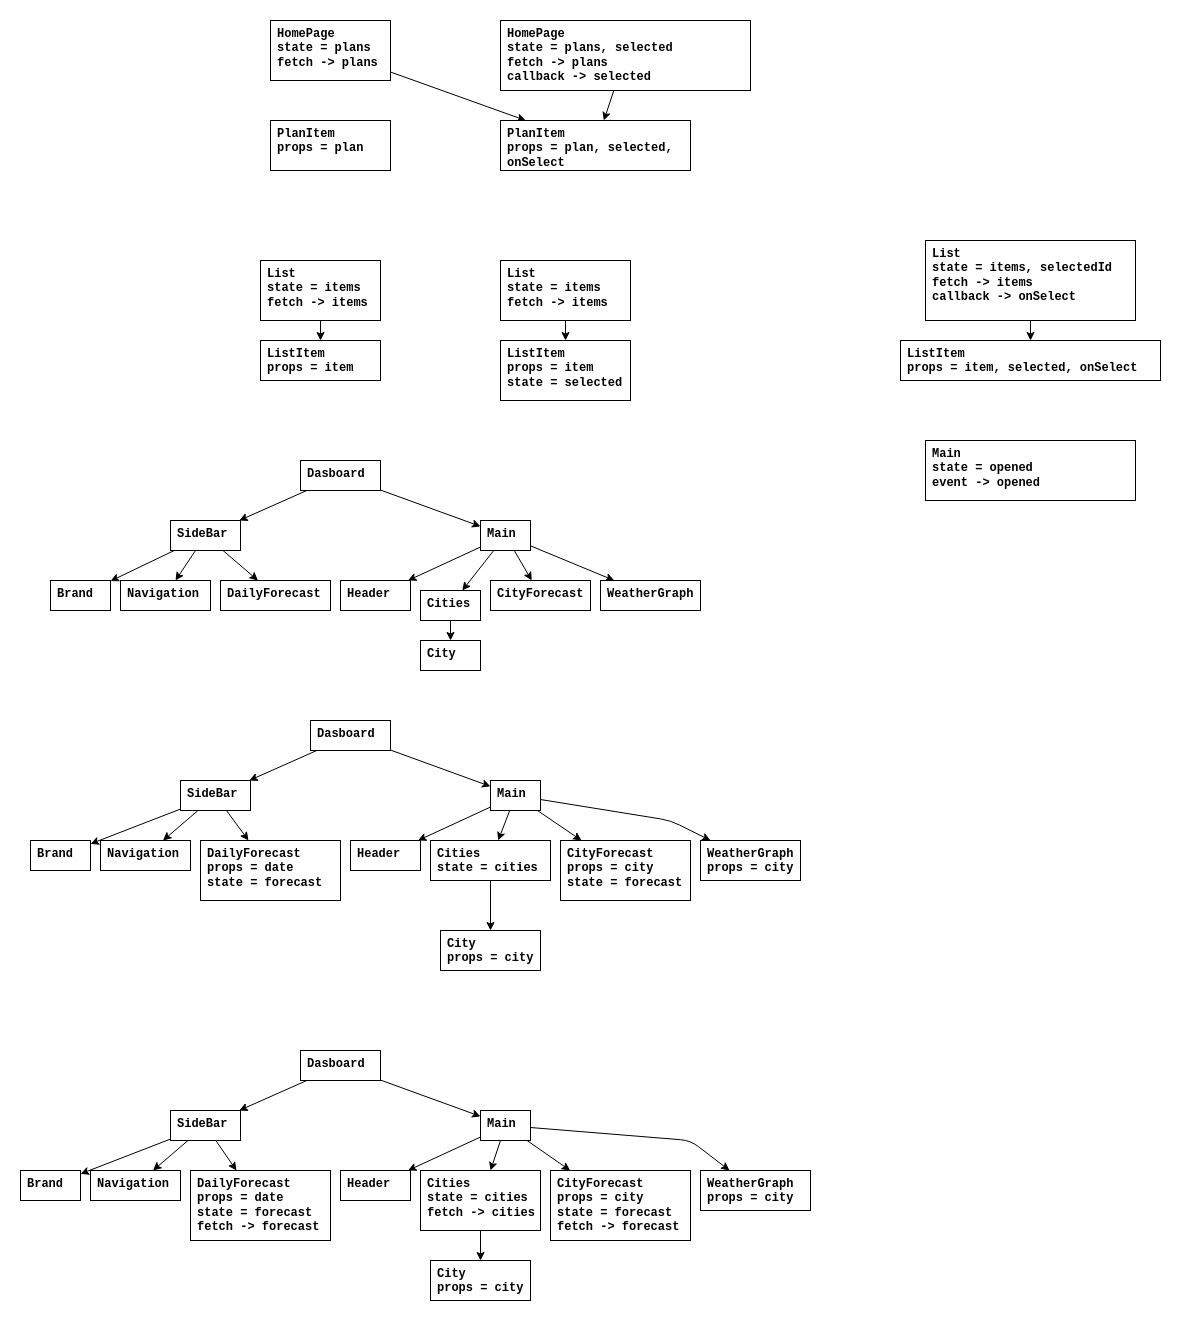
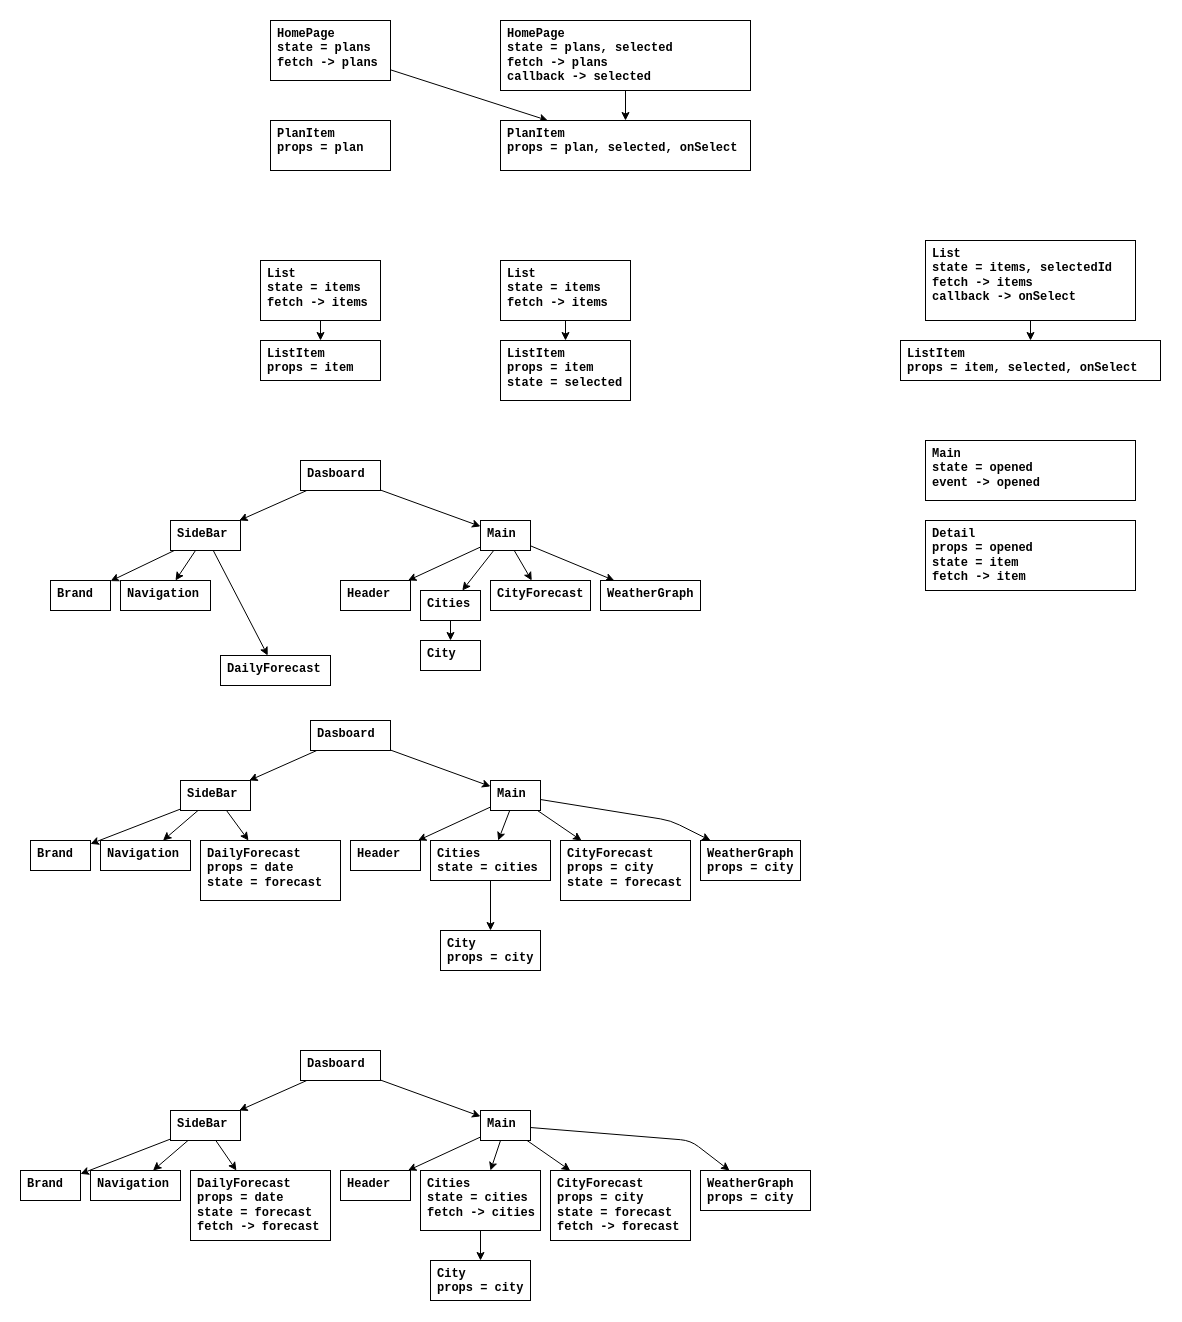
  <mxCell id="0" />
  <mxCell id="1" parent="0" />
  <mxCell id="2" style="edgeStyle=none;html=1;fontFamily=Courier New;rounded=0;" parent="1" source="3" target="7" edge="1"><mxGeometry relative="1" as="geometry" /></mxCell>
  <mxCell id="3" value="&lt;b&gt;HomePage&lt;br&gt;state = plans&lt;br&gt;fetch -&amp;gt; plans&lt;br&gt;&lt;/b&gt;" style="rounded=0;whiteSpace=wrap;html=1;fontFamily=Courier New;align=left;verticalAlign=top;spacingLeft=5;" parent="1" vertex="1"><mxGeometry x="270" y="20" width="120" height="60" as="geometry" /></mxCell>
  <mxCell id="4" value="&lt;b&gt;PlanItem&lt;br&gt;props = plan&lt;br&gt;&lt;/b&gt;" style="rounded=0;whiteSpace=wrap;html=1;fontFamily=Courier New;align=left;verticalAlign=top;spacingLeft=5;" parent="1" vertex="1"><mxGeometry x="270" y="120" width="120" height="50" as="geometry" /></mxCell>
  <mxCell id="5" style="edgeStyle=none;html=1;fontFamily=Courier New;rounded=0;" parent="1" source="6" target="7" edge="1"><mxGeometry relative="1" as="geometry" /></mxCell>
  <mxCell id="6" value="&lt;b&gt;HomePage&lt;br&gt;state = plans, selected&lt;br&gt;fetch -&amp;gt; plans&lt;br&gt;callback -&amp;gt; selected&lt;br&gt;&lt;/b&gt;" style="rounded=0;whiteSpace=wrap;html=1;fontFamily=Courier New;align=left;verticalAlign=top;spacingLeft=5;" parent="1" vertex="1"><mxGeometry x="500" y="20" width="250" height="70" as="geometry" /></mxCell>
- <mxCell id="7" value="&lt;b&gt;PlanItem&lt;br&gt;props = plan, selected, onSelect&lt;br&gt;&lt;br&gt;&lt;/b&gt;" style="rounded=0;whiteSpace=wrap;html=1;fontFamily=Courier New;align=left;verticalAlign=top;spacingLeft=5;" parent="1" vertex="1"><mxGeometry x="500" y="120" width="190" height="50" as="geometry" /></mxCell>
+ <mxCell id="7" value="&lt;b&gt;PlanItem&lt;br&gt;props = plan, selected, onSelect&lt;br&gt;&lt;br&gt;&lt;/b&gt;" style="rounded=0;whiteSpace=wrap;html=1;fontFamily=Courier New;align=left;verticalAlign=top;spacingLeft=5;" parent="1" vertex="1"><mxGeometry x="500" y="120" width="250" height="50" as="geometry" /></mxCell>
  <mxCell id="8" style="edgeStyle=none;html=1;" parent="1" source="9" target="10" edge="1"><mxGeometry relative="1" as="geometry" /></mxCell>
  <mxCell id="9" value="&lt;b&gt;List&lt;br&gt;state = items&lt;br&gt;fetch -&amp;gt; items&lt;br&gt;&lt;/b&gt;" style="rounded=0;whiteSpace=wrap;html=1;fontFamily=Courier New;align=left;verticalAlign=top;spacingLeft=5;" parent="1" vertex="1"><mxGeometry x="260" y="260" width="120" height="60" as="geometry" /></mxCell>
  <mxCell id="10" value="&lt;b&gt;ListItem&lt;br&gt;props = item&lt;br&gt;&lt;/b&gt;" style="rounded=0;whiteSpace=wrap;html=1;fontFamily=Courier New;align=left;verticalAlign=top;spacingLeft=5;" parent="1" vertex="1"><mxGeometry x="260" y="340" width="120" height="40" as="geometry" /></mxCell>
  <mxCell id="11" style="edgeStyle=none;html=1;" parent="1" source="12" target="13" edge="1"><mxGeometry relative="1" as="geometry" /></mxCell>
  <mxCell id="12" value="&lt;b&gt;List&lt;br&gt;state = items&lt;br&gt;fetch -&amp;gt; items&lt;br&gt;&lt;/b&gt;" style="rounded=0;whiteSpace=wrap;html=1;fontFamily=Courier New;align=left;verticalAlign=top;spacingLeft=5;" parent="1" vertex="1"><mxGeometry x="500" y="260" width="130" height="60" as="geometry" /></mxCell>
  <mxCell id="13" value="&lt;b&gt;ListItem&lt;br&gt;props = item&lt;br&gt;state = selected&lt;br&gt;&lt;/b&gt;" style="rounded=0;whiteSpace=wrap;html=1;fontFamily=Courier New;align=left;verticalAlign=top;spacingLeft=5;" parent="1" vertex="1"><mxGeometry x="500" y="340" width="130" height="60" as="geometry" /></mxCell>
  <mxCell id="14" style="edgeStyle=none;html=1;" parent="1" source="17" target="18" edge="1"><mxGeometry relative="1" as="geometry" /></mxCell>
  <mxCell id="15" style="edgeStyle=none;html=1;" parent="1" source="17" target="19" edge="1"><mxGeometry relative="1" as="geometry" /></mxCell>
  <mxCell id="16" style="edgeStyle=none;html=1;" parent="1" source="17" target="20" edge="1"><mxGeometry relative="1" as="geometry" /></mxCell>
  <mxCell id="17" value="&lt;b&gt;SideBar&lt;br&gt;&lt;/b&gt;" style="rounded=0;whiteSpace=wrap;html=1;fontFamily=Courier New;align=left;verticalAlign=top;spacingLeft=5;" parent="1" vertex="1"><mxGeometry x="170" y="520" width="70" height="30" as="geometry" /></mxCell>
  <mxCell id="18" value="&lt;b&gt;Brand&lt;br&gt;&lt;/b&gt;" style="rounded=0;whiteSpace=wrap;html=1;fontFamily=Courier New;align=left;verticalAlign=top;spacingLeft=5;" parent="1" vertex="1"><mxGeometry x="50" y="580" width="60" height="30" as="geometry" /></mxCell>
  <mxCell id="19" value="&lt;b&gt;Navigation&lt;br&gt;&lt;/b&gt;" style="rounded=0;whiteSpace=wrap;html=1;fontFamily=Courier New;align=left;verticalAlign=top;spacingLeft=5;" parent="1" vertex="1"><mxGeometry x="120" y="580" width="90" height="30" as="geometry" /></mxCell>
- <mxCell id="20" value="&lt;b&gt;DailyForecast&lt;br&gt;&lt;/b&gt;" style="rounded=0;whiteSpace=wrap;html=1;fontFamily=Courier New;align=left;verticalAlign=top;spacingLeft=5;" parent="1" vertex="1"><mxGeometry x="220" y="580" width="110" height="30" as="geometry" /></mxCell>
+ <mxCell id="20" value="&lt;b&gt;DailyForecast&lt;br&gt;&lt;/b&gt;" style="rounded=0;whiteSpace=wrap;html=1;fontFamily=Courier New;align=left;verticalAlign=top;spacingLeft=5;" parent="1" vertex="1"><mxGeometry x="220" y="655" width="110" height="30" as="geometry" /></mxCell>
  <mxCell id="21" style="edgeStyle=none;html=1;" parent="1" source="23" target="17" edge="1"><mxGeometry relative="1" as="geometry" /></mxCell>
  <mxCell id="22" style="edgeStyle=none;html=1;" parent="1" source="23" target="28" edge="1"><mxGeometry relative="1" as="geometry" /></mxCell>
  <mxCell id="23" value="&lt;b&gt;Dasboard&lt;br&gt;&lt;/b&gt;" style="rounded=0;whiteSpace=wrap;html=1;fontFamily=Courier New;align=left;verticalAlign=top;spacingLeft=5;" parent="1" vertex="1"><mxGeometry x="300" y="460" width="80" height="30" as="geometry" /></mxCell>
  <mxCell id="24" style="edgeStyle=none;html=1;" parent="1" source="28" target="29" edge="1"><mxGeometry relative="1" as="geometry" /></mxCell>
  <mxCell id="25" style="edgeStyle=none;html=1;" parent="1" source="28" target="31" edge="1"><mxGeometry relative="1" as="geometry" /></mxCell>
  <mxCell id="26" style="edgeStyle=none;html=1;" parent="1" source="28" target="32" edge="1"><mxGeometry relative="1" as="geometry" /></mxCell>
  <mxCell id="27" style="edgeStyle=none;html=1;" parent="1" source="28" target="33" edge="1"><mxGeometry relative="1" as="geometry" /></mxCell>
  <mxCell id="28" value="&lt;b&gt;Main&lt;br&gt;&lt;/b&gt;" style="rounded=0;whiteSpace=wrap;html=1;fontFamily=Courier New;align=left;verticalAlign=top;spacingLeft=5;" parent="1" vertex="1"><mxGeometry x="480" y="520" width="50" height="30" as="geometry" /></mxCell>
  <mxCell id="29" value="&lt;b&gt;Header&lt;br&gt;&lt;/b&gt;" style="rounded=0;whiteSpace=wrap;html=1;fontFamily=Courier New;align=left;verticalAlign=top;spacingLeft=5;" parent="1" vertex="1"><mxGeometry x="340" y="580" width="70" height="30" as="geometry" /></mxCell>
  <mxCell id="30" style="edgeStyle=none;html=1;" parent="1" source="31" target="34" edge="1"><mxGeometry relative="1" as="geometry" /></mxCell>
  <mxCell id="31" value="&lt;b&gt;Cities&lt;br&gt;&lt;/b&gt;" style="rounded=0;whiteSpace=wrap;html=1;fontFamily=Courier New;align=left;verticalAlign=top;spacingLeft=5;" parent="1" vertex="1"><mxGeometry x="420" y="590" width="60" height="30" as="geometry" /></mxCell>
  <mxCell id="32" value="&lt;b&gt;CityForecast&lt;br&gt;&lt;/b&gt;" style="rounded=0;whiteSpace=wrap;html=1;fontFamily=Courier New;align=left;verticalAlign=top;spacingLeft=5;" parent="1" vertex="1"><mxGeometry x="490" y="580" width="100" height="30" as="geometry" /></mxCell>
  <mxCell id="33" value="&lt;b&gt;WeatherGraph&lt;br&gt;&lt;/b&gt;" style="rounded=0;whiteSpace=wrap;html=1;fontFamily=Courier New;align=left;verticalAlign=top;spacingLeft=5;" parent="1" vertex="1"><mxGeometry x="600" y="580" width="100" height="30" as="geometry" /></mxCell>
  <mxCell id="34" value="&lt;b&gt;City&lt;br&gt;&lt;/b&gt;" style="rounded=0;whiteSpace=wrap;html=1;fontFamily=Courier New;align=left;verticalAlign=top;spacingLeft=5;" parent="1" vertex="1"><mxGeometry x="420" y="640" width="60" height="30" as="geometry" /></mxCell>
  <mxCell id="35" style="edgeStyle=none;html=1;" parent="1" source="38" target="39" edge="1"><mxGeometry relative="1" as="geometry" /></mxCell>
  <mxCell id="36" style="edgeStyle=none;html=1;" parent="1" source="38" target="40" edge="1"><mxGeometry relative="1" as="geometry" /></mxCell>
  <mxCell id="37" style="edgeStyle=none;html=1;" parent="1" source="38" target="41" edge="1"><mxGeometry relative="1" as="geometry" /></mxCell>
  <mxCell id="38" value="&lt;b&gt;SideBar&lt;br&gt;&lt;/b&gt;" style="rounded=0;whiteSpace=wrap;html=1;fontFamily=Courier New;align=left;verticalAlign=top;spacingLeft=5;" parent="1" vertex="1"><mxGeometry x="180" y="780" width="70" height="30" as="geometry" /></mxCell>
  <mxCell id="39" value="&lt;b&gt;Brand&lt;br&gt;&lt;/b&gt;" style="rounded=0;whiteSpace=wrap;html=1;fontFamily=Courier New;align=left;verticalAlign=top;spacingLeft=5;" parent="1" vertex="1"><mxGeometry x="30" y="840" width="60" height="30" as="geometry" /></mxCell>
  <mxCell id="40" value="&lt;b&gt;Navigation&lt;br&gt;&lt;/b&gt;" style="rounded=0;whiteSpace=wrap;html=1;fontFamily=Courier New;align=left;verticalAlign=top;spacingLeft=5;" parent="1" vertex="1"><mxGeometry x="100" y="840" width="90" height="30" as="geometry" /></mxCell>
  <mxCell id="41" value="&lt;b&gt;DailyForecast&lt;br&gt;props = date&lt;br&gt;state = forecast&lt;br&gt;&lt;/b&gt;" style="rounded=0;whiteSpace=wrap;html=1;fontFamily=Courier New;align=left;verticalAlign=top;spacingLeft=5;" parent="1" vertex="1"><mxGeometry x="200" y="840" width="140" height="60" as="geometry" /></mxCell>
  <mxCell id="42" style="edgeStyle=none;html=1;" parent="1" source="44" target="38" edge="1"><mxGeometry relative="1" as="geometry" /></mxCell>
  <mxCell id="43" style="edgeStyle=none;html=1;" parent="1" source="44" target="49" edge="1"><mxGeometry relative="1" as="geometry" /></mxCell>
  <mxCell id="44" value="&lt;b&gt;Dasboard&lt;br&gt;&lt;/b&gt;" style="rounded=0;whiteSpace=wrap;html=1;fontFamily=Courier New;align=left;verticalAlign=top;spacingLeft=5;" parent="1" vertex="1"><mxGeometry x="310" y="720" width="80" height="30" as="geometry" /></mxCell>
  <mxCell id="45" style="edgeStyle=none;html=1;" parent="1" source="49" target="50" edge="1"><mxGeometry relative="1" as="geometry" /></mxCell>
  <mxCell id="46" style="edgeStyle=none;html=1;" parent="1" source="49" target="52" edge="1"><mxGeometry relative="1" as="geometry" /></mxCell>
  <mxCell id="47" style="edgeStyle=none;html=1;" parent="1" source="49" target="53" edge="1"><mxGeometry relative="1" as="geometry" /></mxCell>
  <mxCell id="48" style="edgeStyle=none;html=1;" parent="1" source="49" target="54" edge="1"><mxGeometry relative="1" as="geometry"><Array as="points"><mxPoint x="670" y="820" /></Array></mxGeometry></mxCell>
  <mxCell id="49" value="&lt;b&gt;Main&lt;br&gt;&lt;/b&gt;" style="rounded=0;whiteSpace=wrap;html=1;fontFamily=Courier New;align=left;verticalAlign=top;spacingLeft=5;" parent="1" vertex="1"><mxGeometry x="490" y="780" width="50" height="30" as="geometry" /></mxCell>
  <mxCell id="50" value="&lt;b&gt;Header&lt;br&gt;&lt;/b&gt;" style="rounded=0;whiteSpace=wrap;html=1;fontFamily=Courier New;align=left;verticalAlign=top;spacingLeft=5;" parent="1" vertex="1"><mxGeometry x="350" y="840" width="70" height="30" as="geometry" /></mxCell>
  <mxCell id="51" style="edgeStyle=none;html=1;" parent="1" source="52" target="55" edge="1"><mxGeometry relative="1" as="geometry" /></mxCell>
  <mxCell id="52" value="&lt;b&gt;Cities&lt;br&gt;state = cities&lt;br&gt;&lt;/b&gt;" style="rounded=0;whiteSpace=wrap;html=1;fontFamily=Courier New;align=left;verticalAlign=top;spacingLeft=5;" parent="1" vertex="1"><mxGeometry x="430" y="840" width="120" height="40" as="geometry" /></mxCell>
  <mxCell id="53" value="&lt;b&gt;CityForecast&lt;br&gt;props = city&lt;br&gt;state = forecast&lt;br&gt;&lt;/b&gt;" style="rounded=0;whiteSpace=wrap;html=1;fontFamily=Courier New;align=left;verticalAlign=top;spacingLeft=5;" parent="1" vertex="1"><mxGeometry x="560" y="840" width="130" height="60" as="geometry" /></mxCell>
  <mxCell id="54" value="&lt;b&gt;WeatherGraph&lt;br&gt;props = city&lt;br&gt;&lt;/b&gt;" style="rounded=0;whiteSpace=wrap;html=1;fontFamily=Courier New;align=left;verticalAlign=top;spacingLeft=5;" parent="1" vertex="1"><mxGeometry x="700" y="840" width="100" height="40" as="geometry" /></mxCell>
  <mxCell id="55" value="&lt;b&gt;City&lt;br&gt;props = city&lt;br&gt;&lt;/b&gt;" style="rounded=0;whiteSpace=wrap;html=1;fontFamily=Courier New;align=left;verticalAlign=top;spacingLeft=5;" parent="1" vertex="1"><mxGeometry x="440" y="930" width="100" height="40" as="geometry" /></mxCell>
  <mxCell id="56" style="edgeStyle=none;html=1;" edge="1" source="59" target="60" parent="1"><mxGeometry relative="1" as="geometry" /></mxCell>
  <mxCell id="57" style="edgeStyle=none;html=1;" edge="1" source="59" target="61" parent="1"><mxGeometry relative="1" as="geometry" /></mxCell>
  <mxCell id="58" style="edgeStyle=none;html=1;" edge="1" source="59" target="62" parent="1"><mxGeometry relative="1" as="geometry" /></mxCell>
  <mxCell id="59" value="&lt;b&gt;SideBar&lt;br&gt;&lt;/b&gt;" style="rounded=0;whiteSpace=wrap;html=1;fontFamily=Courier New;align=left;verticalAlign=top;spacingLeft=5;" vertex="1" parent="1"><mxGeometry x="170" y="1110" width="70" height="30" as="geometry" /></mxCell>
  <mxCell id="60" value="&lt;b&gt;Brand&lt;br&gt;&lt;/b&gt;" style="rounded=0;whiteSpace=wrap;html=1;fontFamily=Courier New;align=left;verticalAlign=top;spacingLeft=5;" vertex="1" parent="1"><mxGeometry x="20" y="1170" width="60" height="30" as="geometry" /></mxCell>
  <mxCell id="61" value="&lt;b&gt;Navigation&lt;br&gt;&lt;/b&gt;" style="rounded=0;whiteSpace=wrap;html=1;fontFamily=Courier New;align=left;verticalAlign=top;spacingLeft=5;" vertex="1" parent="1"><mxGeometry x="90" y="1170" width="90" height="30" as="geometry" /></mxCell>
  <mxCell id="62" value="&lt;b&gt;DailyForecast&lt;br&gt;props = date&lt;br&gt;state = forecast&lt;br&gt;fetch -&amp;gt; forecast&lt;br&gt;&lt;/b&gt;" style="rounded=0;whiteSpace=wrap;html=1;fontFamily=Courier New;align=left;verticalAlign=top;spacingLeft=5;" vertex="1" parent="1"><mxGeometry x="190" y="1170" width="140" height="70" as="geometry" /></mxCell>
  <mxCell id="63" style="edgeStyle=none;html=1;" edge="1" source="65" target="59" parent="1"><mxGeometry relative="1" as="geometry" /></mxCell>
  <mxCell id="64" style="edgeStyle=none;html=1;" edge="1" source="65" target="70" parent="1"><mxGeometry relative="1" as="geometry" /></mxCell>
  <mxCell id="65" value="&lt;b&gt;Dasboard&lt;br&gt;&lt;/b&gt;" style="rounded=0;whiteSpace=wrap;html=1;fontFamily=Courier New;align=left;verticalAlign=top;spacingLeft=5;" vertex="1" parent="1"><mxGeometry x="300" y="1050" width="80" height="30" as="geometry" /></mxCell>
  <mxCell id="66" style="edgeStyle=none;html=1;" edge="1" source="70" target="71" parent="1"><mxGeometry relative="1" as="geometry" /></mxCell>
  <mxCell id="67" style="edgeStyle=none;html=1;" edge="1" source="70" target="73" parent="1"><mxGeometry relative="1" as="geometry" /></mxCell>
  <mxCell id="68" style="edgeStyle=none;html=1;" edge="1" source="70" target="74" parent="1"><mxGeometry relative="1" as="geometry" /></mxCell>
  <mxCell id="69" style="edgeStyle=none;html=1;" edge="1" source="70" target="75" parent="1"><mxGeometry relative="1" as="geometry"><Array as="points"><mxPoint x="690" y="1140" /></Array></mxGeometry></mxCell>
  <mxCell id="70" value="&lt;b&gt;Main&lt;br&gt;&lt;/b&gt;" style="rounded=0;whiteSpace=wrap;html=1;fontFamily=Courier New;align=left;verticalAlign=top;spacingLeft=5;" vertex="1" parent="1"><mxGeometry x="480" y="1110" width="50" height="30" as="geometry" /></mxCell>
  <mxCell id="71" value="&lt;b&gt;Header&lt;br&gt;&lt;/b&gt;" style="rounded=0;whiteSpace=wrap;html=1;fontFamily=Courier New;align=left;verticalAlign=top;spacingLeft=5;" vertex="1" parent="1"><mxGeometry x="340" y="1170" width="70" height="30" as="geometry" /></mxCell>
  <mxCell id="72" style="edgeStyle=none;html=1;" edge="1" source="73" target="76" parent="1"><mxGeometry relative="1" as="geometry" /></mxCell>
  <mxCell id="73" value="&lt;b&gt;Cities&lt;br&gt;state = cities&lt;br&gt;fetch -&amp;gt; cities&lt;br&gt;&lt;/b&gt;" style="rounded=0;whiteSpace=wrap;html=1;fontFamily=Courier New;align=left;verticalAlign=top;spacingLeft=5;" vertex="1" parent="1"><mxGeometry x="420" y="1170" width="120" height="60" as="geometry" /></mxCell>
  <mxCell id="74" value="&lt;b&gt;CityForecast&lt;br&gt;props = city&lt;br&gt;state = forecast&lt;br&gt;fetch -&amp;gt; forecast&lt;br&gt;&lt;/b&gt;" style="rounded=0;whiteSpace=wrap;html=1;fontFamily=Courier New;align=left;verticalAlign=top;spacingLeft=5;" vertex="1" parent="1"><mxGeometry x="550" y="1170" width="140" height="70" as="geometry" /></mxCell>
  <mxCell id="75" value="&lt;b&gt;WeatherGraph&lt;br&gt;props = city&lt;br&gt;&lt;/b&gt;" style="rounded=0;whiteSpace=wrap;html=1;fontFamily=Courier New;align=left;verticalAlign=top;spacingLeft=5;" vertex="1" parent="1"><mxGeometry x="700" y="1170" width="110" height="40" as="geometry" /></mxCell>
  <mxCell id="76" value="&lt;b&gt;City&lt;br&gt;props = city&lt;br&gt;&lt;/b&gt;" style="rounded=0;whiteSpace=wrap;html=1;fontFamily=Courier New;align=left;verticalAlign=top;spacingLeft=5;" vertex="1" parent="1"><mxGeometry x="430" y="1260" width="100" height="40" as="geometry" /></mxCell>
  <mxCell id="77" style="edgeStyle=none;html=1;" edge="1" source="78" target="79" parent="1"><mxGeometry relative="1" as="geometry" /></mxCell>
  <mxCell id="78" value="&lt;b&gt;List&lt;br&gt;state = items, selectedId&lt;br&gt;fetch -&amp;gt; items&lt;br&gt;callback -&amp;gt; onSelect&lt;br&gt;&lt;/b&gt;" style="rounded=0;whiteSpace=wrap;html=1;fontFamily=Courier New;align=left;verticalAlign=top;spacingLeft=5;" vertex="1" parent="1"><mxGeometry x="925" y="240" width="210" height="80" as="geometry" /></mxCell>
  <mxCell id="79" value="&lt;b&gt;ListItem&lt;br&gt;props = item, selected, onSelect&lt;br&gt;&lt;/b&gt;" style="rounded=0;whiteSpace=wrap;html=1;fontFamily=Courier New;align=left;verticalAlign=top;spacingLeft=5;" vertex="1" parent="1"><mxGeometry x="900" y="340" width="260" height="40" as="geometry" /></mxCell>
  <mxCell id="80" value="&lt;b&gt;Main&lt;br&gt;state = opened&lt;br&gt;event -&amp;gt; opened&lt;br&gt;&lt;/b&gt;" style="rounded=0;whiteSpace=wrap;html=1;fontFamily=Courier New;align=left;verticalAlign=top;spacingLeft=5;" vertex="1" parent="1"><mxGeometry x="925" y="440" width="210" height="60" as="geometry" /></mxCell>
+ <mxCell id="81" value="&lt;b&gt;Detail&lt;br&gt;props = opened&lt;br&gt;state = item&lt;br&gt;fetch -&amp;gt; item&lt;br&gt;&lt;br&gt;&lt;/b&gt;" style="rounded=0;whiteSpace=wrap;html=1;fontFamily=Courier New;align=left;verticalAlign=top;spacingLeft=5;" vertex="1" parent="1"><mxGeometry x="925" y="520" width="210" height="70" as="geometry" /></mxCell>
